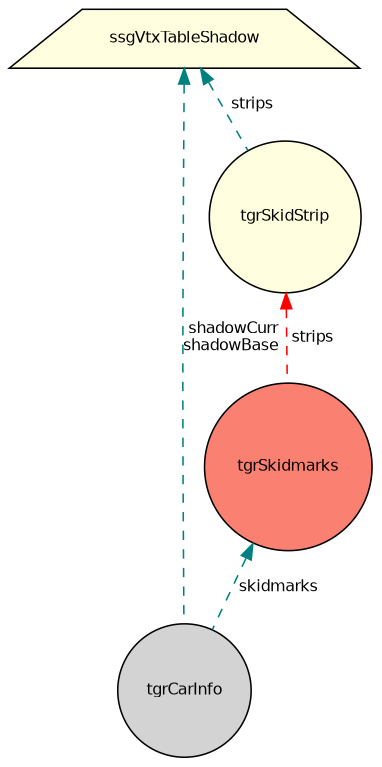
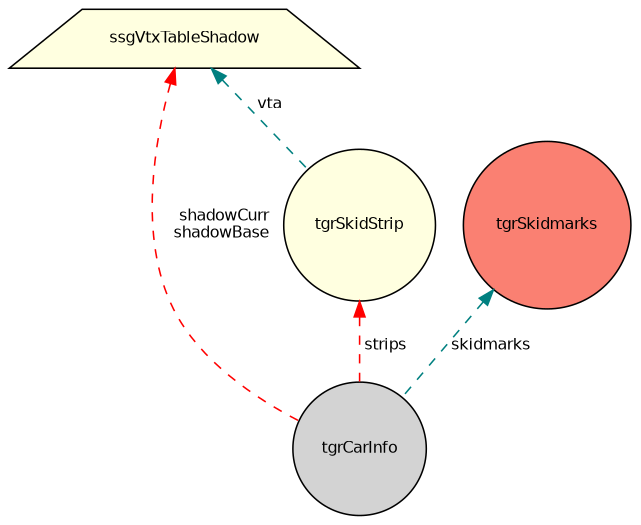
  digraph {
    node [color=black fillcolor=lightyellow fontname=Helvetica fontsize=10 shape=circle style=filled]
    edge [color=red dir=back fontname=Helvetica fontsize=10 labelfontname=Helvetica labelfontsize=10 style=dashed]
    n1 [fillcolor=lightgrey fontcolor=black height=0.2 label=tgrCarInfo width=0.4]
    n2 [height=0.2 label=ssgVtxTableShadow shape=trapezium width=0.4]
    n3 [height=0.2 label=tgrSkidStrip width=0.4]
    n4 [fillcolor=salmon height=0.2 label=tgrSkidmarks width=0.4]
-   n2 -> n1 [color=teal label=" shadowCurr\nshadowBase"]
-   n2 -> n3 [color=teal label=" strips"]
-   n3 -> n4 [label=" strips"]
+   n2 -> n1 [label=" shadowCurr\nshadowBase"]
+   n2 -> n3 [color=teal label=" vta"]
+   n3 -> n1 [label=" strips"]
    n4 -> n1 [color=teal label=" skidmarks"]
  }
